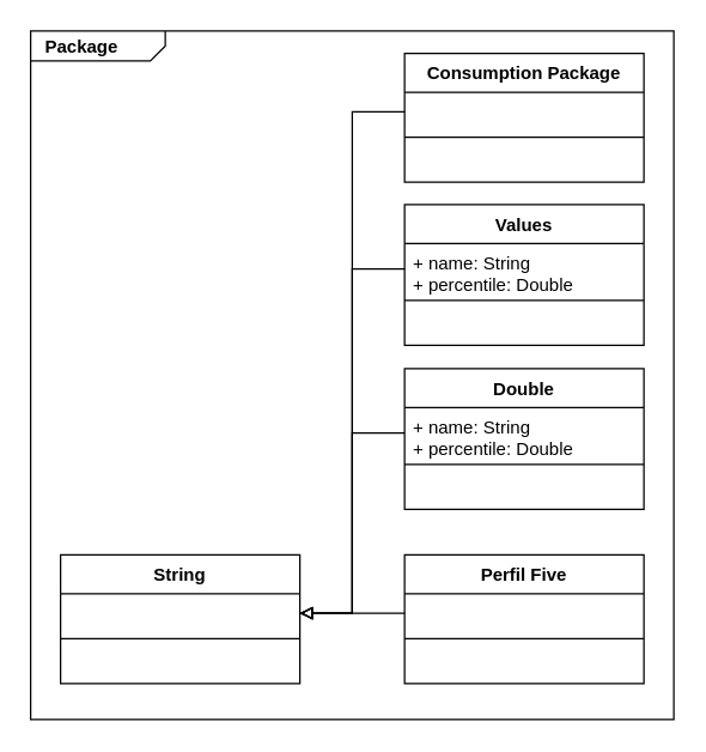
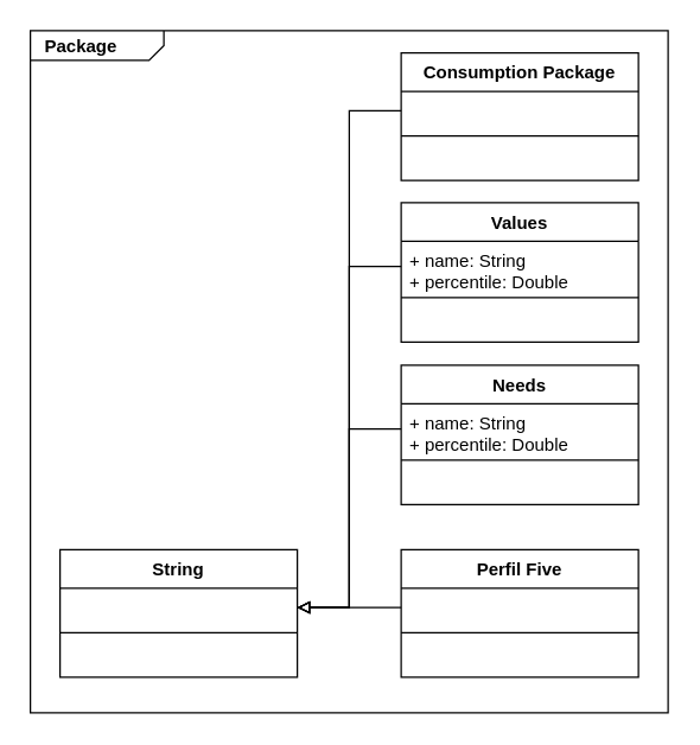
  <mxCell id="0" />
  <mxCell id="1" parent="0" />
  <mxCell id="2" value="&lt;p style=&quot;margin: 0px ; margin-top: 4px ; margin-left: 10px ; text-align: left&quot;&gt;&lt;b&gt;Package&lt;/b&gt;&lt;/p&gt;" style="html=1;shape=mxgraph.sysml.package;xSize=90;align=left;spacingLeft=10;overflow=fill;strokeWidth=1;recursiveResize=0;" vertex="1" parent="1"><mxGeometry x="20" y="20" width="430" height="460" as="geometry" /></mxCell>
  <mxCell id="3" value="String" style="swimlane;fontStyle=1;align=center;verticalAlign=top;childLayout=stackLayout;horizontal=1;startSize=26;horizontalStack=0;resizeParent=1;resizeParentMax=0;resizeLast=0;collapsible=1;marginBottom=0;" vertex="1" parent="1"><mxGeometry x="40" y="370" width="160" height="86" as="geometry" /></mxCell>
  <mxCell id="4" value=" " style="text;strokeColor=none;fillColor=none;align=left;verticalAlign=top;spacingLeft=4;spacingRight=4;overflow=hidden;rotatable=0;points=[[0,0.5],[1,0.5]];portConstraint=eastwest;" vertex="1" parent="3"><mxGeometry y="26" width="160" height="26" as="geometry" /></mxCell>
  <mxCell id="5" value="" style="line;strokeWidth=1;fillColor=none;align=left;verticalAlign=middle;spacingTop=-1;spacingLeft=3;spacingRight=3;rotatable=0;labelPosition=right;points=[];portConstraint=eastwest;" vertex="1" parent="3"><mxGeometry y="52" width="160" height="8" as="geometry" /></mxCell>
  <mxCell id="6" value=" " style="text;strokeColor=none;fillColor=none;align=left;verticalAlign=top;spacingLeft=4;spacingRight=4;overflow=hidden;rotatable=0;points=[[0,0.5],[1,0.5]];portConstraint=eastwest;" vertex="1" parent="3"><mxGeometry y="60" width="160" height="26" as="geometry" /></mxCell>
  <mxCell id="7" value="Consumption Package" style="swimlane;fontStyle=1;align=center;verticalAlign=top;childLayout=stackLayout;horizontal=1;startSize=26;horizontalStack=0;resizeParent=1;resizeParentMax=0;resizeLast=0;collapsible=1;marginBottom=0;" vertex="1" parent="1"><mxGeometry x="270" y="34.941" width="160" height="86" as="geometry" /></mxCell>
  <mxCell id="8" value=" " style="text;strokeColor=none;fillColor=none;align=left;verticalAlign=top;spacingLeft=4;spacingRight=4;overflow=hidden;rotatable=0;points=[[0,0.5],[1,0.5]];portConstraint=eastwest;" vertex="1" parent="7"><mxGeometry y="26" width="160" height="26" as="geometry" /></mxCell>
  <mxCell id="9" value="" style="line;strokeWidth=1;fillColor=none;align=left;verticalAlign=middle;spacingTop=-1;spacingLeft=3;spacingRight=3;rotatable=0;labelPosition=right;points=[];portConstraint=eastwest;" vertex="1" parent="7"><mxGeometry y="52" width="160" height="8" as="geometry" /></mxCell>
  <mxCell id="10" value=" " style="text;strokeColor=none;fillColor=none;align=left;verticalAlign=top;spacingLeft=4;spacingRight=4;overflow=hidden;rotatable=0;points=[[0,0.5],[1,0.5]];portConstraint=eastwest;" vertex="1" parent="7"><mxGeometry y="60" width="160" height="26" as="geometry" /></mxCell>
  <mxCell id="11" style="edgeStyle=orthogonalEdgeStyle;rounded=0;orthogonalLoop=1;jettySize=auto;html=1;entryX=1;entryY=0.5;entryDx=0;entryDy=0;endArrow=block;endFill=0;exitX=0;exitY=0.5;exitDx=0;exitDy=0;" edge="1" parent="1" source="13" target="4"><mxGeometry relative="1" as="geometry" /></mxCell>
  <mxCell id="12" value="Perfil Five" style="swimlane;fontStyle=1;align=center;verticalAlign=top;childLayout=stackLayout;horizontal=1;startSize=26;horizontalStack=0;resizeParent=1;resizeParentMax=0;resizeLast=0;collapsible=1;marginBottom=0;" vertex="1" parent="1"><mxGeometry x="270" y="370" width="160" height="86" as="geometry" /></mxCell>
  <mxCell id="13" value=" " style="text;strokeColor=none;fillColor=none;align=left;verticalAlign=top;spacingLeft=4;spacingRight=4;overflow=hidden;rotatable=0;points=[[0,0.5],[1,0.5]];portConstraint=eastwest;" vertex="1" parent="12"><mxGeometry y="26" width="160" height="26" as="geometry" /></mxCell>
  <mxCell id="14" value="" style="line;strokeWidth=1;fillColor=none;align=left;verticalAlign=middle;spacingTop=-1;spacingLeft=3;spacingRight=3;rotatable=0;labelPosition=right;points=[];portConstraint=eastwest;" vertex="1" parent="12"><mxGeometry y="52" width="160" height="8" as="geometry" /></mxCell>
  <mxCell id="15" value=" " style="text;strokeColor=none;fillColor=none;align=left;verticalAlign=top;spacingLeft=4;spacingRight=4;overflow=hidden;rotatable=0;points=[[0,0.5],[1,0.5]];portConstraint=eastwest;" vertex="1" parent="12"><mxGeometry y="60" width="160" height="26" as="geometry" /></mxCell>
  <mxCell id="16" style="edgeStyle=orthogonalEdgeStyle;rounded=0;orthogonalLoop=1;jettySize=auto;html=1;entryX=1;entryY=0.5;entryDx=0;entryDy=0;endArrow=block;endFill=0;exitX=0;exitY=0.5;exitDx=0;exitDy=0;" edge="1" parent="1" source="20" target="4"><mxGeometry relative="1" as="geometry"><mxPoint x="270" y="302.176" as="sourcePoint" /></mxGeometry></mxCell>
  <mxCell id="17" style="edgeStyle=orthogonalEdgeStyle;rounded=0;orthogonalLoop=1;jettySize=auto;html=1;entryX=1;entryY=0.5;entryDx=0;entryDy=0;endArrow=block;endFill=0;" edge="1" parent="1" source="8" target="4"><mxGeometry relative="1" as="geometry" /></mxCell>
  <mxCell id="18" style="edgeStyle=orthogonalEdgeStyle;rounded=0;orthogonalLoop=1;jettySize=auto;html=1;entryX=1;entryY=0.5;entryDx=0;entryDy=0;endArrow=block;endFill=0;exitX=0;exitY=0.5;exitDx=0;exitDy=0;" edge="1" parent="1" source="24" target="4"><mxGeometry relative="1" as="geometry"><mxPoint x="270" y="193.941" as="sourcePoint" /></mxGeometry></mxCell>
- <mxCell id="19" value="Double" style="swimlane;fontStyle=1;align=center;verticalAlign=top;childLayout=stackLayout;horizontal=1;startSize=26;horizontalStack=0;resizeParent=1;resizeParentMax=0;resizeLast=0;collapsible=1;marginBottom=0;" vertex="1" parent="1"><mxGeometry x="270" y="245.5" width="160" height="94" as="geometry" /></mxCell>
+ <mxCell id="19" value="Needs" style="swimlane;fontStyle=1;align=center;verticalAlign=top;childLayout=stackLayout;horizontal=1;startSize=26;horizontalStack=0;resizeParent=1;resizeParentMax=0;resizeLast=0;collapsible=1;marginBottom=0;" vertex="1" parent="1"><mxGeometry x="270" y="245.5" width="160" height="94" as="geometry" /></mxCell>
  <mxCell id="20" value="+ name: String&#10;+ percentile: Double&#10;" style="text;strokeColor=none;fillColor=none;align=left;verticalAlign=top;spacingLeft=4;spacingRight=4;overflow=hidden;rotatable=0;points=[[0,0.5],[1,0.5]];portConstraint=eastwest;" vertex="1" parent="19"><mxGeometry y="26" width="160" height="34" as="geometry" /></mxCell>
  <mxCell id="21" value="" style="line;strokeWidth=1;fillColor=none;align=left;verticalAlign=middle;spacingTop=-1;spacingLeft=3;spacingRight=3;rotatable=0;labelPosition=right;points=[];portConstraint=eastwest;" vertex="1" parent="19"><mxGeometry y="60" width="160" height="8" as="geometry" /></mxCell>
  <mxCell id="22" value=" " style="text;strokeColor=none;fillColor=none;align=left;verticalAlign=top;spacingLeft=4;spacingRight=4;overflow=hidden;rotatable=0;points=[[0,0.5],[1,0.5]];portConstraint=eastwest;" vertex="1" parent="19"><mxGeometry y="68" width="160" height="26" as="geometry" /></mxCell>
  <mxCell id="23" value="Values" style="swimlane;fontStyle=1;align=center;verticalAlign=top;childLayout=stackLayout;horizontal=1;startSize=26;horizontalStack=0;resizeParent=1;resizeParentMax=0;resizeLast=0;collapsible=1;marginBottom=0;" vertex="1" parent="1"><mxGeometry x="270" y="136" width="160" height="94" as="geometry" /></mxCell>
  <mxCell id="24" value="+ name: String&#10;+ percentile: Double&#10;" style="text;strokeColor=none;fillColor=none;align=left;verticalAlign=top;spacingLeft=4;spacingRight=4;overflow=hidden;rotatable=0;points=[[0,0.5],[1,0.5]];portConstraint=eastwest;" vertex="1" parent="23"><mxGeometry y="26" width="160" height="34" as="geometry" /></mxCell>
  <mxCell id="25" value="" style="line;strokeWidth=1;fillColor=none;align=left;verticalAlign=middle;spacingTop=-1;spacingLeft=3;spacingRight=3;rotatable=0;labelPosition=right;points=[];portConstraint=eastwest;" vertex="1" parent="23"><mxGeometry y="60" width="160" height="8" as="geometry" /></mxCell>
  <mxCell id="26" value=" " style="text;strokeColor=none;fillColor=none;align=left;verticalAlign=top;spacingLeft=4;spacingRight=4;overflow=hidden;rotatable=0;points=[[0,0.5],[1,0.5]];portConstraint=eastwest;" vertex="1" parent="23"><mxGeometry y="68" width="160" height="26" as="geometry" /></mxCell>
